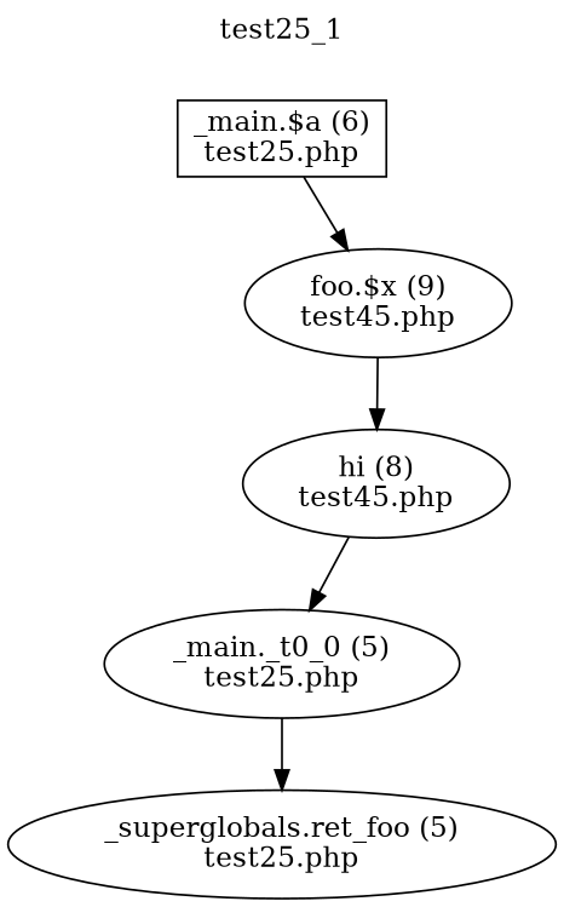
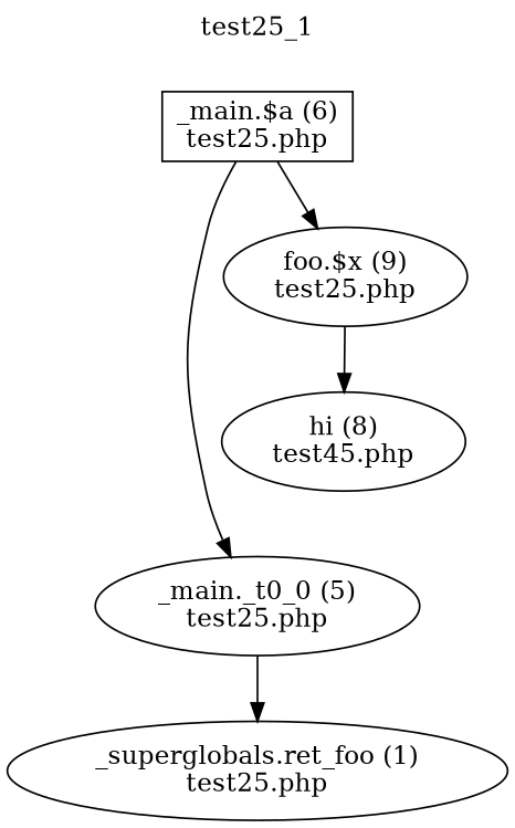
  digraph {
    label=test25_1
    labelloc=t
    node [shape=ellipse]
    n1 [label="_main.$a (6)\ntest25.php" shape=box]
    n2 [label="_main._t0_0 (5)\ntest25.php"]
-   n3 [label="foo.$x (9)\ntest45.php"]
-   n4 [label="_superglobals.ret_foo (5)\ntest25.php"]
+   n3 [label="foo.$x (9)\ntest25.php"]
+   n4 [label="_superglobals.ret_foo (1)\ntest25.php"]
    n5 [label="hi (8)\ntest45.php"]
-   n5 -> n2
+   n1 -> n2
    n1 -> n3
    n2 -> n4
    n3 -> n5
  }
